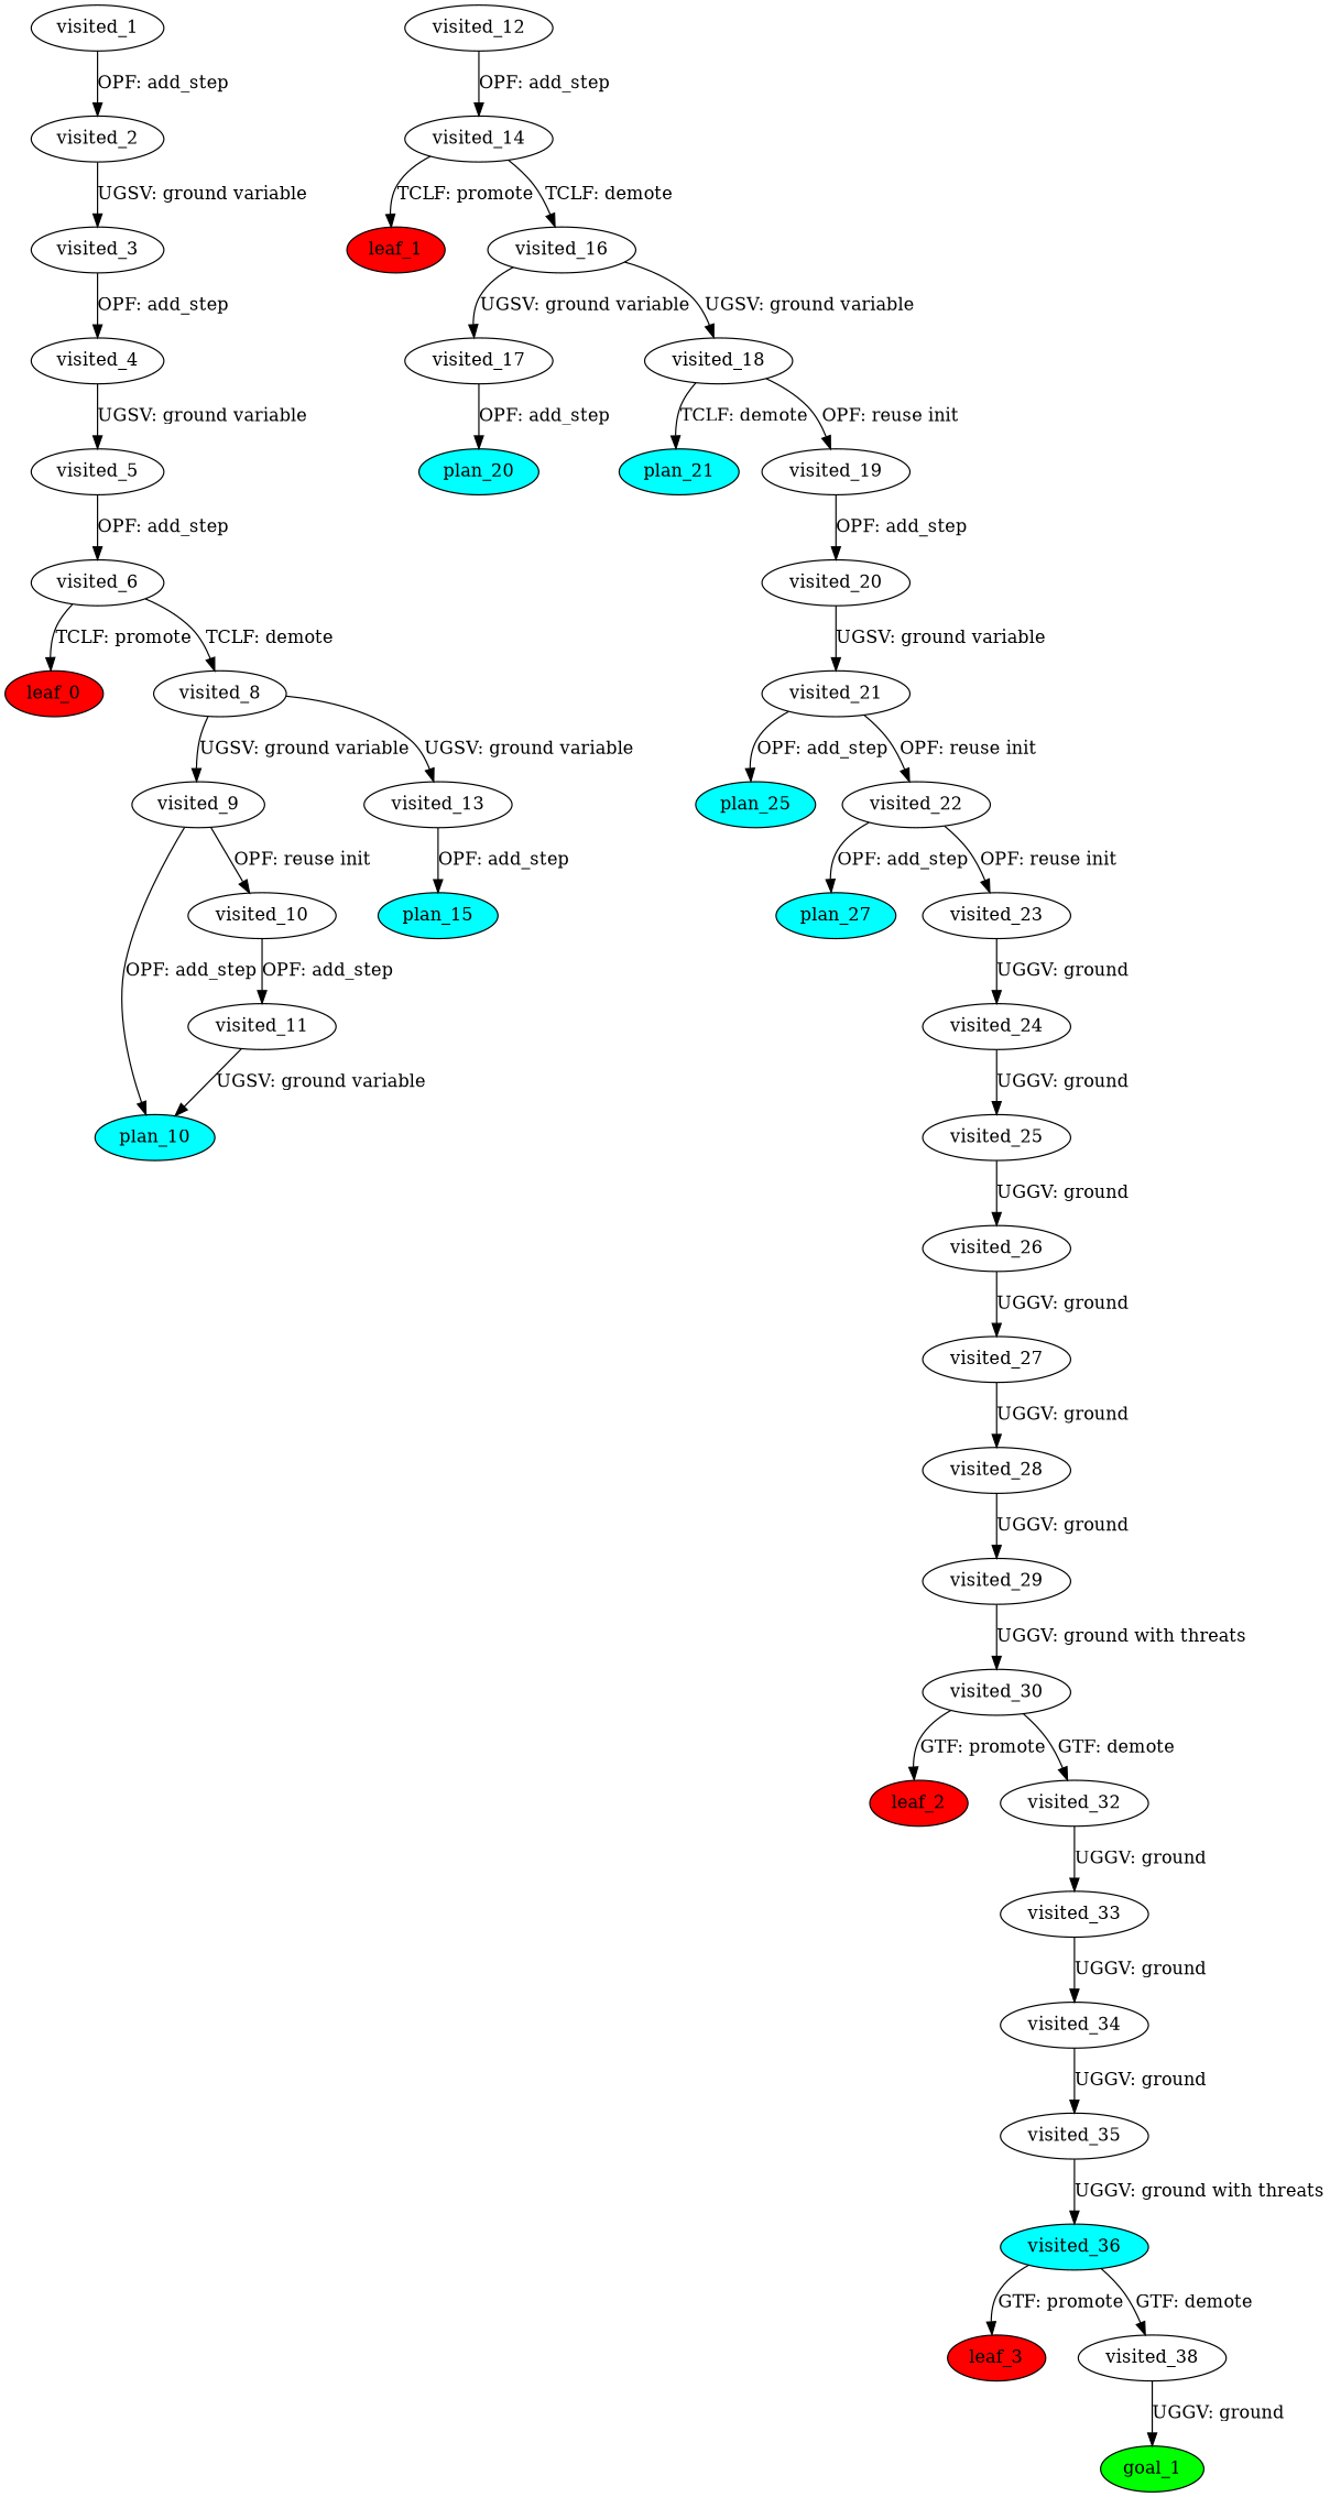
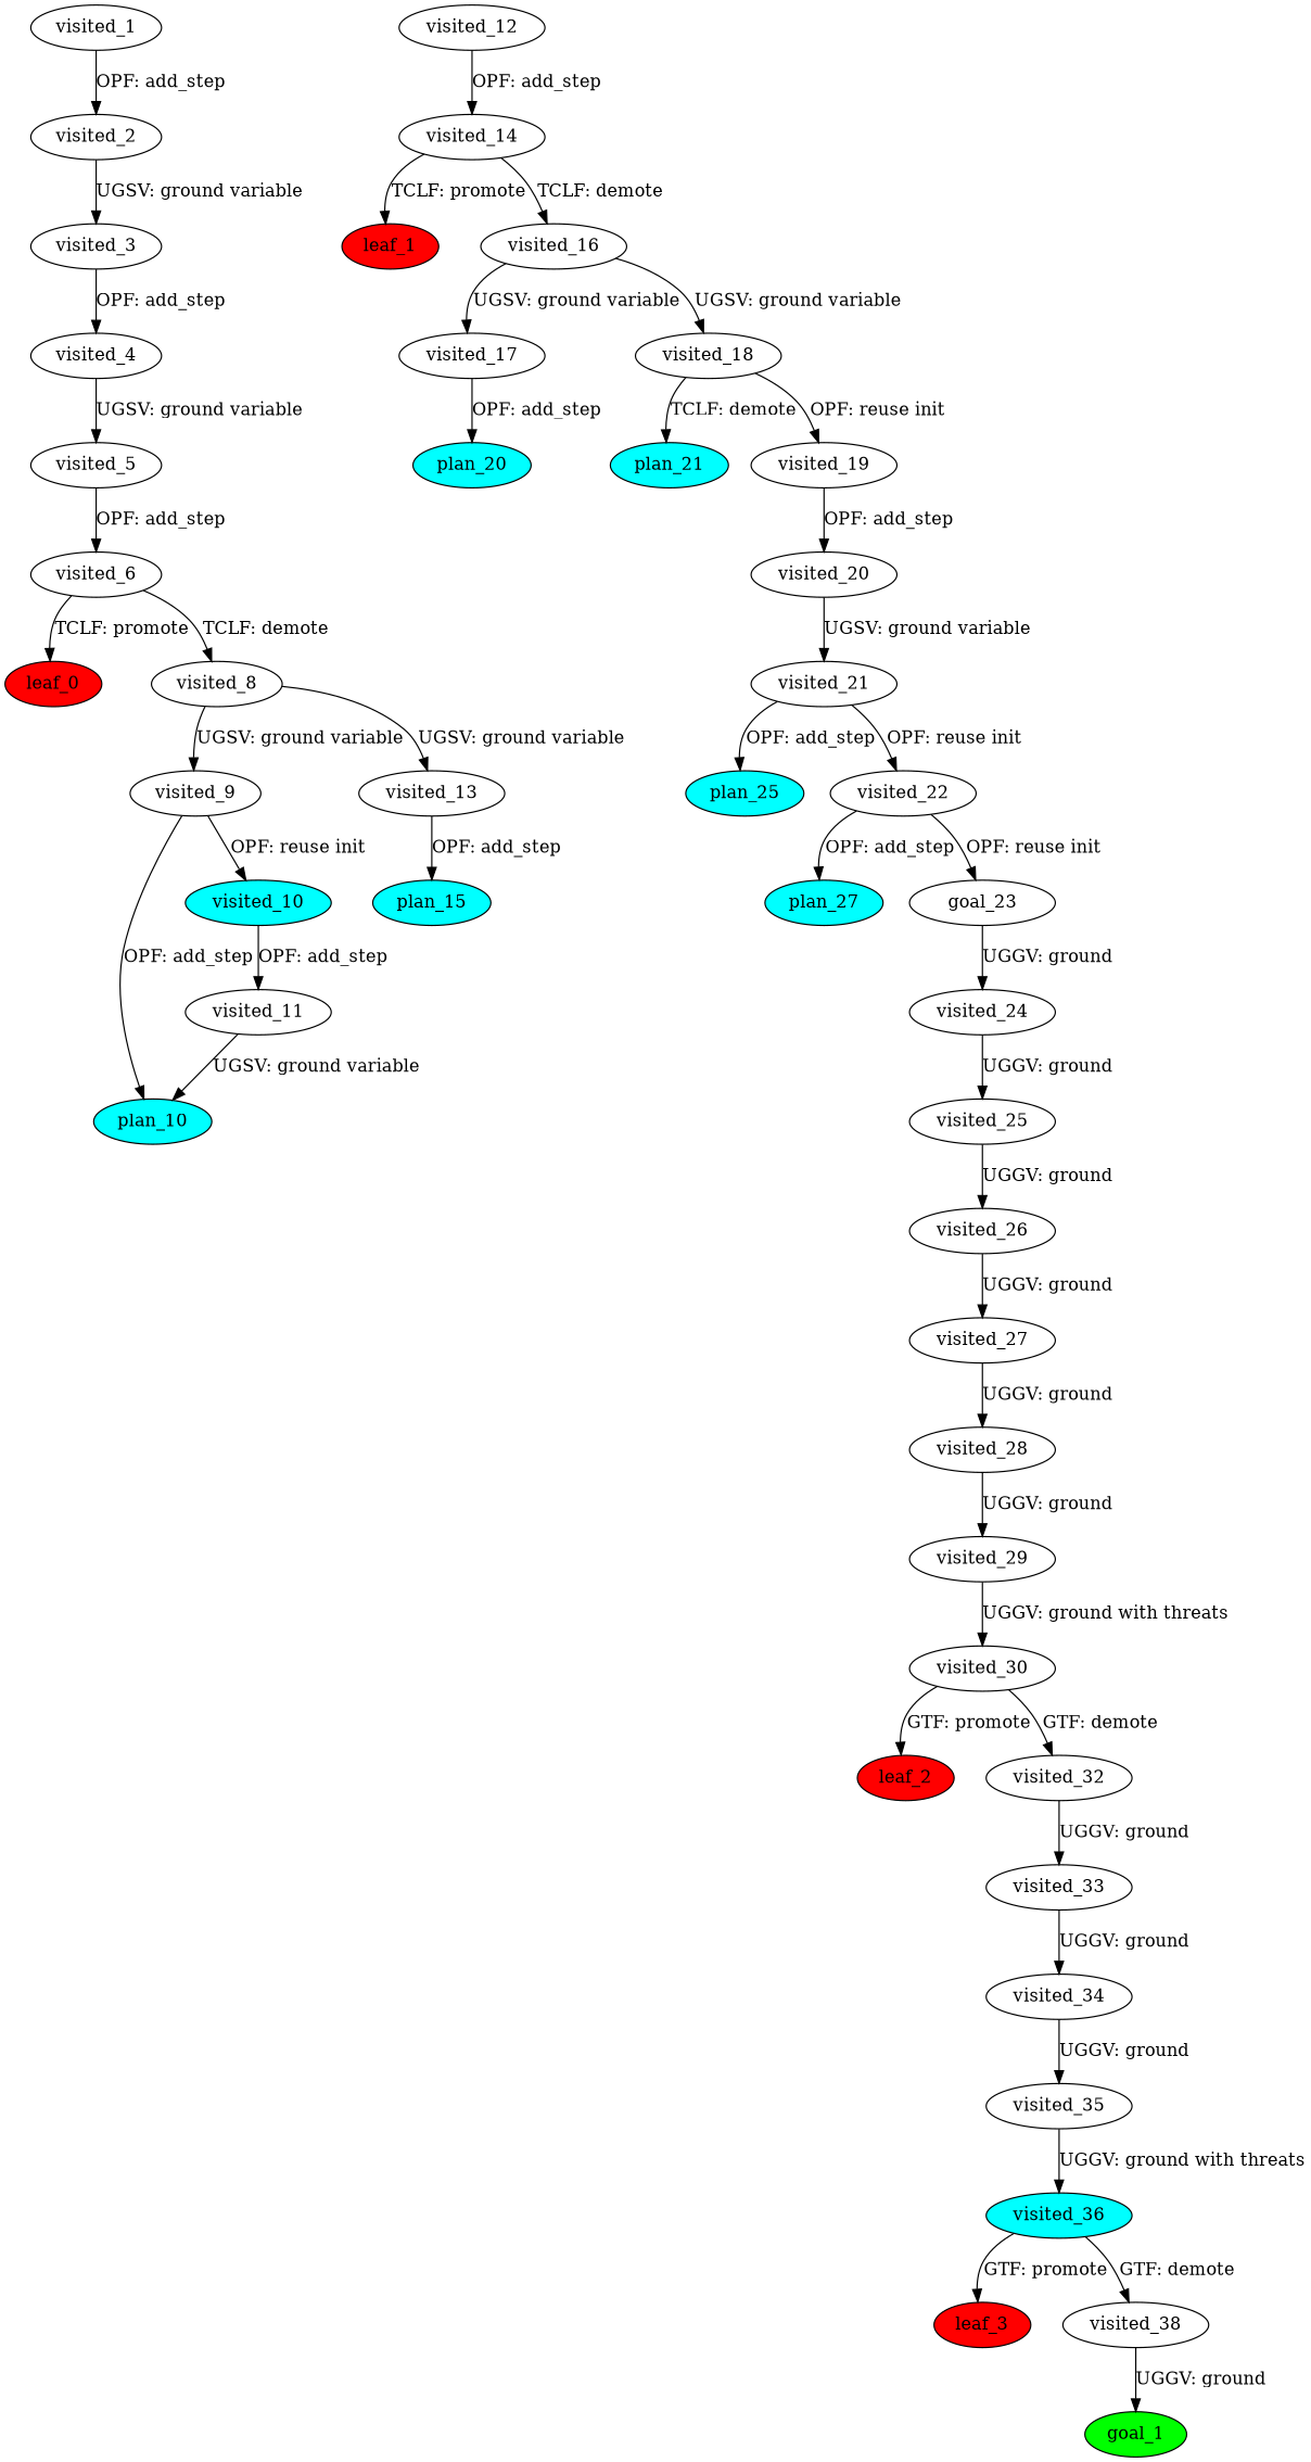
  digraph {
    node [fillcolor=white style=filled]
    n1 [label=visited_1]
    n2 [label=visited_2]
    n3 [label=visited_3]
    n4 [label=visited_4]
    n5 [label=visited_5]
    n6 [label=visited_6]
    n7 [fillcolor=red label=leaf_0]
    n8 [label=visited_8]
    n9 [label=visited_9]
    n10 [label=visited_13]
    n11 [fillcolor=cyan label=plan_10]
-   n12 [label=visited_10]
+   n12 [fillcolor=cyan label=visited_10]
    n13 [fillcolor=cyan label=plan_15]
    n14 [label=visited_11]
    n15 [label=visited_12]
    n16 [label=visited_14]
    n17 [fillcolor=red label=leaf_1]
    n18 [label=visited_16]
    n19 [label=visited_17]
    n20 [label=visited_18]
    n21 [fillcolor=cyan label=plan_20]
    n22 [fillcolor=cyan label=plan_21]
    n23 [label=visited_19]
    n24 [label=visited_20]
    n25 [label=visited_21]
    n26 [fillcolor=cyan label=plan_25]
    n27 [label=visited_22]
    n28 [fillcolor=cyan label=plan_27]
-   n29 [label=visited_23]
+   n29 [label=goal_23]
    n30 [label=visited_24]
    n31 [label=visited_25]
    n32 [label=visited_26]
    n33 [label=visited_27]
    n34 [label=visited_28]
    n35 [label=visited_29]
    n36 [label=visited_30]
    n37 [fillcolor=red label=leaf_2]
    n38 [label=visited_32]
    n39 [label=visited_33]
    n40 [label=visited_34]
    n41 [label=visited_35]
    n42 [fillcolor=cyan label=visited_36]
    n43 [fillcolor=red label=leaf_3]
    n44 [label=visited_38]
    n45 [fillcolor=green label=goal_1]
    n1 -> n2 [label="OPF: add_step"]
    n2 -> n3 [label="UGSV: ground variable"]
    n3 -> n4 [label="OPF: add_step"]
    n4 -> n5 [label="UGSV: ground variable"]
    n5 -> n6 [label="OPF: add_step"]
    n6 -> n7 [label="TCLF: promote"]
    n6 -> n8 [label="TCLF: demote"]
    n8 -> n9 [label="UGSV: ground variable"]
    n8 -> n10 [label="UGSV: ground variable"]
    n9 -> n11 [label="OPF: add_step"]
    n9 -> n12 [label="OPF: reuse init"]
    n10 -> n13 [label="OPF: add_step"]
    n12 -> n14 [label="OPF: add_step"]
    n14 -> n11 [label="UGSV: ground variable"]
    n15 -> n16 [label="OPF: add_step"]
    n16 -> n17 [label="TCLF: promote"]
    n16 -> n18 [label="TCLF: demote"]
    n18 -> n19 [label="UGSV: ground variable"]
    n18 -> n20 [label="UGSV: ground variable"]
    n19 -> n21 [label="OPF: add_step"]
    n20 -> n22 [label="TCLF: demote"]
    n20 -> n23 [label="OPF: reuse init"]
    n23 -> n24 [label="OPF: add_step"]
    n24 -> n25 [label="UGSV: ground variable"]
    n25 -> n26 [label="OPF: add_step"]
    n25 -> n27 [label="OPF: reuse init"]
    n27 -> n28 [label="OPF: add_step"]
    n27 -> n29 [label="OPF: reuse init"]
    n29 -> n30 [label="UGGV: ground"]
    n30 -> n31 [label="UGGV: ground"]
    n31 -> n32 [label="UGGV: ground"]
    n32 -> n33 [label="UGGV: ground"]
    n33 -> n34 [label="UGGV: ground"]
    n34 -> n35 [label="UGGV: ground"]
    n35 -> n36 [label="UGGV: ground with threats"]
    n36 -> n37 [label="GTF: promote"]
    n36 -> n38 [label="GTF: demote"]
    n38 -> n39 [label="UGGV: ground"]
    n39 -> n40 [label="UGGV: ground"]
    n40 -> n41 [label="UGGV: ground"]
    n41 -> n42 [label="UGGV: ground with threats"]
    n42 -> n43 [label="GTF: promote"]
    n42 -> n44 [label="GTF: demote"]
    n44 -> n45 [label="UGGV: ground"]
  }
